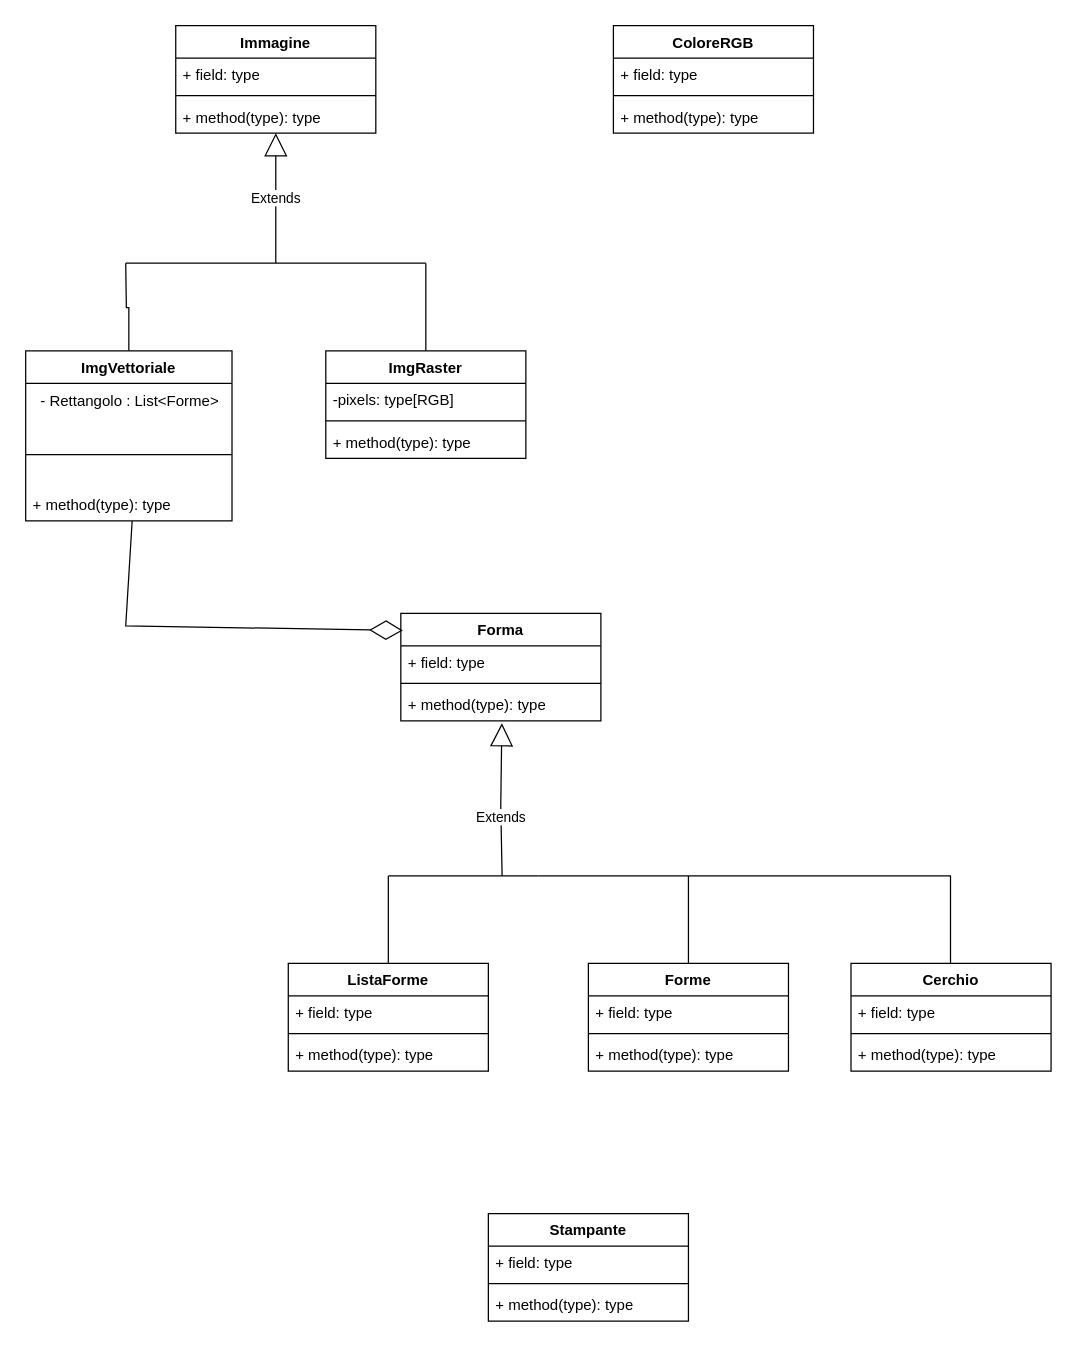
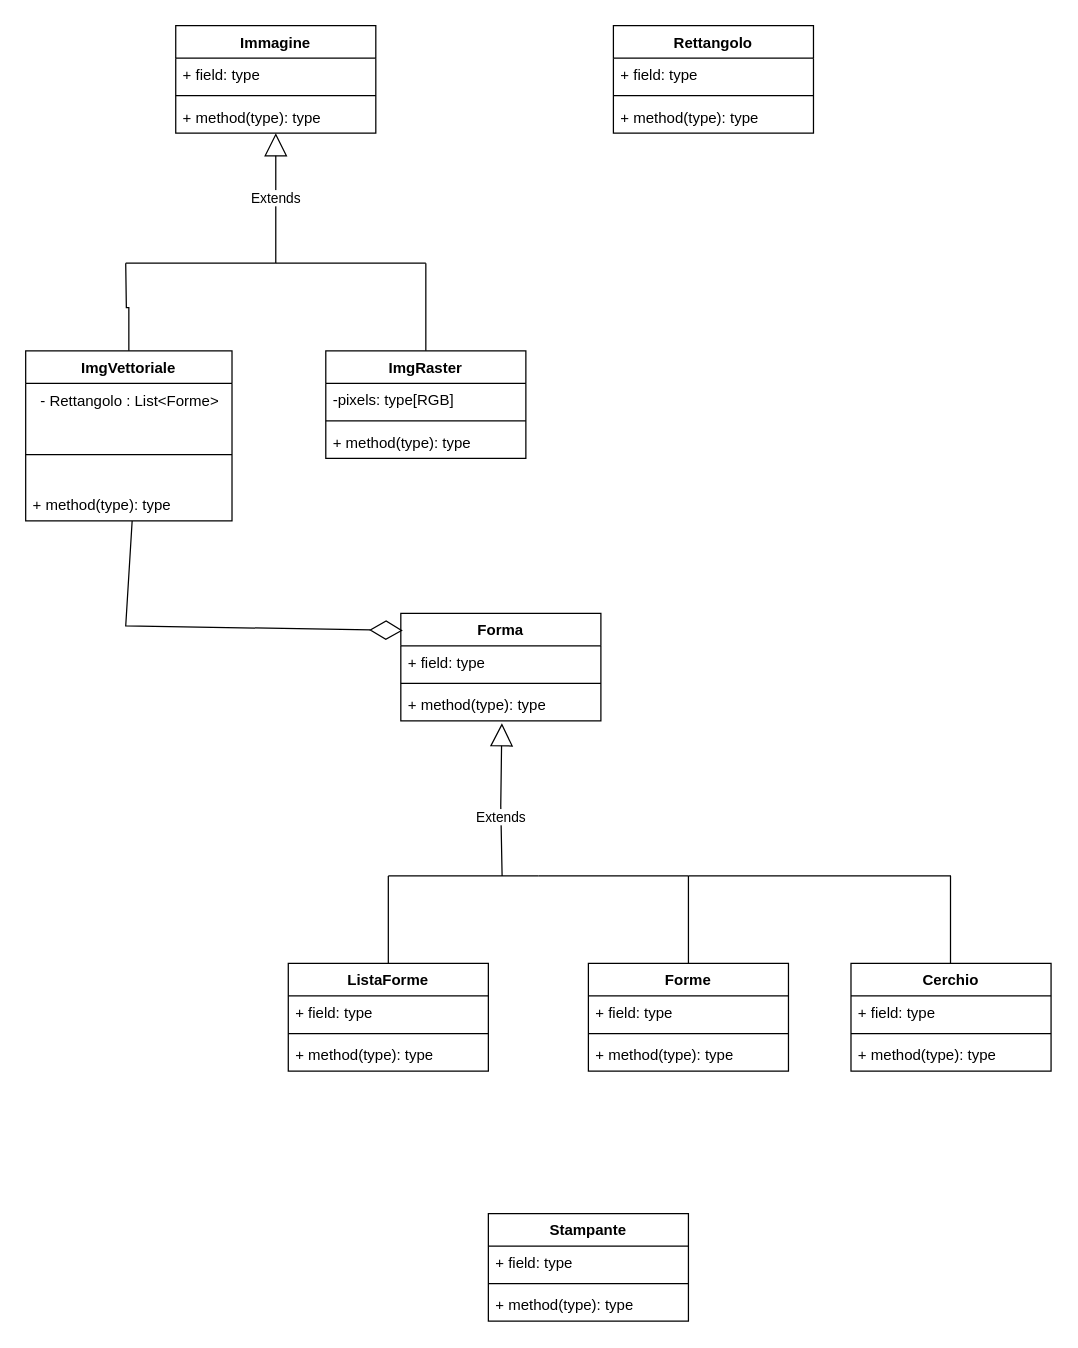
  <mxCell id="0" />
  <mxCell id="1" parent="0" />
  <mxCell id="2" value="Immagine" style="swimlane;fontStyle=1;align=center;verticalAlign=top;childLayout=stackLayout;horizontal=1;startSize=26;horizontalStack=0;resizeParent=1;resizeParentMax=0;resizeLast=0;collapsible=1;marginBottom=0;whiteSpace=wrap;html=1;" vertex="1" parent="1"><mxGeometry x="140" y="20" width="160" height="86" as="geometry" /></mxCell>
  <mxCell id="3" value="+ field: type" style="text;strokeColor=none;fillColor=none;align=left;verticalAlign=top;spacingLeft=4;spacingRight=4;overflow=hidden;rotatable=0;points=[[0,0.5],[1,0.5]];portConstraint=eastwest;whiteSpace=wrap;html=1;" vertex="1" parent="2"><mxGeometry y="26" width="160" height="26" as="geometry" /></mxCell>
  <mxCell id="4" value="" style="line;strokeWidth=1;fillColor=none;align=left;verticalAlign=middle;spacingTop=-1;spacingLeft=3;spacingRight=3;rotatable=0;labelPosition=right;points=[];portConstraint=eastwest;strokeColor=inherit;" vertex="1" parent="2"><mxGeometry y="52" width="160" height="8" as="geometry" /></mxCell>
  <mxCell id="5" value="+ method(type): type" style="text;strokeColor=none;fillColor=none;align=left;verticalAlign=top;spacingLeft=4;spacingRight=4;overflow=hidden;rotatable=0;points=[[0,0.5],[1,0.5]];portConstraint=eastwest;whiteSpace=wrap;html=1;" vertex="1" parent="2"><mxGeometry y="60" width="160" height="26" as="geometry" /></mxCell>
  <mxCell id="6" value="Extends" style="endArrow=block;endSize=16;endFill=0;html=1;rounded=0;entryX=0.5;entryY=1;entryDx=0;entryDy=0;" edge="1" parent="1" target="2"><mxGeometry width="160" relative="1" as="geometry"><mxPoint x="220" y="210" as="sourcePoint" /><mxPoint x="480" y="190" as="targetPoint" /></mxGeometry></mxCell>
  <mxCell id="7" value="ImgVettoriale" style="swimlane;fontStyle=1;align=center;verticalAlign=top;childLayout=stackLayout;horizontal=1;startSize=26;horizontalStack=0;resizeParent=1;resizeParentMax=0;resizeLast=0;collapsible=1;marginBottom=0;whiteSpace=wrap;html=1;" vertex="1" parent="1"><mxGeometry x="20" y="280" width="165" height="136" as="geometry"><mxRectangle x="40" y="350" width="110" height="30" as="alternateBounds" /></mxGeometry></mxCell>
  <mxCell id="8" value="- Rettangolo : List&amp;lt;Forme&amp;gt;" style="text;html=1;align=center;verticalAlign=middle;resizable=0;points=[];autosize=1;strokeColor=none;fillColor=none;" vertex="1" parent="7"><mxGeometry y="26" width="165" height="30" as="geometry" /></mxCell>
  <mxCell id="9" value="" style="line;strokeWidth=1;fillColor=none;align=left;verticalAlign=middle;spacingTop=-1;spacingLeft=3;spacingRight=3;rotatable=0;labelPosition=right;points=[];portConstraint=eastwest;strokeColor=inherit;" vertex="1" parent="7"><mxGeometry y="56" width="165" height="54" as="geometry" /></mxCell>
  <mxCell id="10" value="+ method(type): type" style="text;strokeColor=none;fillColor=none;align=left;verticalAlign=top;spacingLeft=4;spacingRight=4;overflow=hidden;rotatable=0;points=[[0,0.5],[1,0.5]];portConstraint=eastwest;whiteSpace=wrap;html=1;" vertex="1" parent="7"><mxGeometry y="110" width="165" height="26" as="geometry" /></mxCell>
  <mxCell id="11" value="ImgRaster" style="swimlane;fontStyle=1;align=center;verticalAlign=top;childLayout=stackLayout;horizontal=1;startSize=26;horizontalStack=0;resizeParent=1;resizeParentMax=0;resizeLast=0;collapsible=1;marginBottom=0;whiteSpace=wrap;html=1;strokeColor=#000000;" vertex="1" parent="1"><mxGeometry x="260" y="280" width="160" height="86" as="geometry" /></mxCell>
  <mxCell id="12" value="-pixels: type[RGB]" style="text;strokeColor=none;fillColor=none;align=left;verticalAlign=top;spacingLeft=4;spacingRight=4;overflow=hidden;rotatable=0;points=[[0,0.5],[1,0.5]];portConstraint=eastwest;whiteSpace=wrap;html=1;" vertex="1" parent="11"><mxGeometry y="26" width="160" height="26" as="geometry" /></mxCell>
  <mxCell id="13" value="" style="line;strokeWidth=1;fillColor=none;align=left;verticalAlign=middle;spacingTop=-1;spacingLeft=3;spacingRight=3;rotatable=0;labelPosition=right;points=[];portConstraint=eastwest;strokeColor=inherit;" vertex="1" parent="11"><mxGeometry y="52" width="160" height="8" as="geometry" /></mxCell>
  <mxCell id="14" value="+ method(type): type" style="text;strokeColor=none;fillColor=none;align=left;verticalAlign=top;spacingLeft=4;spacingRight=4;overflow=hidden;rotatable=0;points=[[0,0.5],[1,0.5]];portConstraint=eastwest;whiteSpace=wrap;html=1;" vertex="1" parent="11"><mxGeometry y="60" width="160" height="26" as="geometry" /></mxCell>
  <mxCell id="15" value="" style="endArrow=none;html=1;edgeStyle=orthogonalEdgeStyle;rounded=0;" edge="1" parent="1"><mxGeometry relative="1" as="geometry"><mxPoint x="220" y="210" as="sourcePoint" /><mxPoint x="340" y="210" as="targetPoint" /></mxGeometry></mxCell>
  <mxCell id="16" value="" style="endArrow=none;html=1;edgeStyle=orthogonalEdgeStyle;rounded=0;" edge="1" parent="1"><mxGeometry relative="1" as="geometry"><mxPoint x="100" y="210" as="sourcePoint" /><mxPoint x="220" y="210" as="targetPoint" /></mxGeometry></mxCell>
  <mxCell id="17" value="" style="endArrow=none;html=1;edgeStyle=orthogonalEdgeStyle;rounded=0;exitX=0.5;exitY=0;exitDx=0;exitDy=0;" edge="1" parent="1" source="11"><mxGeometry relative="1" as="geometry"><mxPoint x="240" y="230" as="sourcePoint" /><mxPoint x="340" y="210" as="targetPoint" /></mxGeometry></mxCell>
  <mxCell id="18" value="" style="endArrow=none;html=1;edgeStyle=orthogonalEdgeStyle;rounded=0;exitX=0.5;exitY=0;exitDx=0;exitDy=0;" edge="1" parent="1" source="7"><mxGeometry relative="1" as="geometry"><mxPoint x="220" y="290" as="sourcePoint" /><mxPoint x="100" y="210" as="targetPoint" /></mxGeometry></mxCell>
  <mxCell id="19" value="&lt;div&gt;Forma&lt;/div&gt;&lt;div&gt;&lt;br&gt;&lt;/div&gt;" style="swimlane;fontStyle=1;align=center;verticalAlign=top;childLayout=stackLayout;horizontal=1;startSize=26;horizontalStack=0;resizeParent=1;resizeParentMax=0;resizeLast=0;collapsible=1;marginBottom=0;whiteSpace=wrap;html=1;" vertex="1" parent="1"><mxGeometry x="320" y="490" width="160" height="86" as="geometry" /></mxCell>
  <mxCell id="20" value="+ field: type" style="text;strokeColor=none;fillColor=none;align=left;verticalAlign=top;spacingLeft=4;spacingRight=4;overflow=hidden;rotatable=0;points=[[0,0.5],[1,0.5]];portConstraint=eastwest;whiteSpace=wrap;html=1;" vertex="1" parent="19"><mxGeometry y="26" width="160" height="26" as="geometry" /></mxCell>
  <mxCell id="21" value="" style="line;strokeWidth=1;fillColor=none;align=left;verticalAlign=middle;spacingTop=-1;spacingLeft=3;spacingRight=3;rotatable=0;labelPosition=right;points=[];portConstraint=eastwest;strokeColor=inherit;" vertex="1" parent="19"><mxGeometry y="52" width="160" height="8" as="geometry" /></mxCell>
  <mxCell id="22" value="+ method(type): type" style="text;strokeColor=none;fillColor=none;align=left;verticalAlign=top;spacingLeft=4;spacingRight=4;overflow=hidden;rotatable=0;points=[[0,0.5],[1,0.5]];portConstraint=eastwest;whiteSpace=wrap;html=1;" vertex="1" parent="19"><mxGeometry y="60" width="160" height="26" as="geometry" /></mxCell>
  <mxCell id="23" value="Extends" style="endArrow=block;endSize=16;endFill=0;html=1;rounded=0;entryX=0.505;entryY=1.071;entryDx=0;entryDy=0;entryPerimeter=0;" edge="1" parent="1" target="22"><mxGeometry x="-0.231" width="160" relative="1" as="geometry"><mxPoint x="401" y="700" as="sourcePoint" /><mxPoint x="400" y="620" as="targetPoint" /><Array as="points"><mxPoint x="399.92" y="644" /></Array><mxPoint as="offset" /></mxGeometry></mxCell>
  <mxCell id="24" value="ListaForme" style="swimlane;fontStyle=1;align=center;verticalAlign=top;childLayout=stackLayout;horizontal=1;startSize=26;horizontalStack=0;resizeParent=1;resizeParentMax=0;resizeLast=0;collapsible=1;marginBottom=0;whiteSpace=wrap;html=1;" vertex="1" parent="1"><mxGeometry x="230" y="770" width="160" height="86" as="geometry" /></mxCell>
  <mxCell id="25" value="+ field: type" style="text;strokeColor=none;fillColor=none;align=left;verticalAlign=top;spacingLeft=4;spacingRight=4;overflow=hidden;rotatable=0;points=[[0,0.5],[1,0.5]];portConstraint=eastwest;whiteSpace=wrap;html=1;" vertex="1" parent="24"><mxGeometry y="26" width="160" height="26" as="geometry" /></mxCell>
  <mxCell id="26" value="" style="line;strokeWidth=1;fillColor=none;align=left;verticalAlign=middle;spacingTop=-1;spacingLeft=3;spacingRight=3;rotatable=0;labelPosition=right;points=[];portConstraint=eastwest;strokeColor=inherit;" vertex="1" parent="24"><mxGeometry y="52" width="160" height="8" as="geometry" /></mxCell>
  <mxCell id="27" value="+ method(type): type" style="text;strokeColor=none;fillColor=none;align=left;verticalAlign=top;spacingLeft=4;spacingRight=4;overflow=hidden;rotatable=0;points=[[0,0.5],[1,0.5]];portConstraint=eastwest;whiteSpace=wrap;html=1;" vertex="1" parent="24"><mxGeometry y="60" width="160" height="26" as="geometry" /></mxCell>
  <mxCell id="28" value="&lt;div&gt;Forme&lt;/div&gt;&lt;div&gt;&lt;br&gt;&lt;/div&gt;" style="swimlane;fontStyle=1;align=center;verticalAlign=top;childLayout=stackLayout;horizontal=1;startSize=26;horizontalStack=0;resizeParent=1;resizeParentMax=0;resizeLast=0;collapsible=1;marginBottom=0;whiteSpace=wrap;html=1;strokeColor=#000000;" vertex="1" parent="1"><mxGeometry x="470" y="770" width="160" height="86" as="geometry" /></mxCell>
  <mxCell id="29" value="+ field: type" style="text;strokeColor=none;fillColor=none;align=left;verticalAlign=top;spacingLeft=4;spacingRight=4;overflow=hidden;rotatable=0;points=[[0,0.5],[1,0.5]];portConstraint=eastwest;whiteSpace=wrap;html=1;" vertex="1" parent="28"><mxGeometry y="26" width="160" height="26" as="geometry" /></mxCell>
  <mxCell id="30" value="" style="line;strokeWidth=1;fillColor=none;align=left;verticalAlign=middle;spacingTop=-1;spacingLeft=3;spacingRight=3;rotatable=0;labelPosition=right;points=[];portConstraint=eastwest;strokeColor=inherit;" vertex="1" parent="28"><mxGeometry y="52" width="160" height="8" as="geometry" /></mxCell>
  <mxCell id="31" value="+ method(type): type" style="text;strokeColor=none;fillColor=none;align=left;verticalAlign=top;spacingLeft=4;spacingRight=4;overflow=hidden;rotatable=0;points=[[0,0.5],[1,0.5]];portConstraint=eastwest;whiteSpace=wrap;html=1;" vertex="1" parent="28"><mxGeometry y="60" width="160" height="26" as="geometry" /></mxCell>
  <mxCell id="32" value="" style="endArrow=none;html=1;edgeStyle=orthogonalEdgeStyle;rounded=0;" edge="1" parent="1"><mxGeometry relative="1" as="geometry"><mxPoint x="430" y="700" as="sourcePoint" /><mxPoint x="550" y="700" as="targetPoint" /></mxGeometry></mxCell>
  <mxCell id="33" value="" style="endArrow=none;html=1;edgeStyle=orthogonalEdgeStyle;rounded=0;" edge="1" parent="1"><mxGeometry relative="1" as="geometry"><mxPoint x="310" y="700" as="sourcePoint" /><mxPoint x="430" y="700" as="targetPoint" /></mxGeometry></mxCell>
  <mxCell id="34" value="" style="endArrow=none;html=1;edgeStyle=orthogonalEdgeStyle;rounded=0;exitX=0.5;exitY=0;exitDx=0;exitDy=0;" edge="1" parent="1" source="28"><mxGeometry relative="1" as="geometry"><mxPoint x="450" y="720" as="sourcePoint" /><mxPoint x="550" y="700" as="targetPoint" /></mxGeometry></mxCell>
  <mxCell id="35" value="" style="endArrow=none;html=1;edgeStyle=orthogonalEdgeStyle;rounded=0;exitX=0.5;exitY=0;exitDx=0;exitDy=0;" edge="1" parent="1" source="24"><mxGeometry relative="1" as="geometry"><mxPoint x="430" y="780" as="sourcePoint" /><mxPoint x="310" y="700" as="targetPoint" /></mxGeometry></mxCell>
  <mxCell id="36" value="&lt;div&gt;Cerchio&lt;/div&gt;&lt;div&gt;&lt;br&gt;&lt;/div&gt;" style="swimlane;fontStyle=1;align=center;verticalAlign=top;childLayout=stackLayout;horizontal=1;startSize=26;horizontalStack=0;resizeParent=1;resizeParentMax=0;resizeLast=0;collapsible=1;marginBottom=0;whiteSpace=wrap;html=1;strokeColor=#000000;" vertex="1" parent="1"><mxGeometry x="680" y="770" width="160" height="86" as="geometry" /></mxCell>
  <mxCell id="37" value="+ field: type" style="text;strokeColor=none;fillColor=none;align=left;verticalAlign=top;spacingLeft=4;spacingRight=4;overflow=hidden;rotatable=0;points=[[0,0.5],[1,0.5]];portConstraint=eastwest;whiteSpace=wrap;html=1;" vertex="1" parent="36"><mxGeometry y="26" width="160" height="26" as="geometry" /></mxCell>
  <mxCell id="38" value="" style="line;strokeWidth=1;fillColor=none;align=left;verticalAlign=middle;spacingTop=-1;spacingLeft=3;spacingRight=3;rotatable=0;labelPosition=right;points=[];portConstraint=eastwest;strokeColor=inherit;" vertex="1" parent="36"><mxGeometry y="52" width="160" height="8" as="geometry" /></mxCell>
  <mxCell id="39" value="+ method(type): type" style="text;strokeColor=none;fillColor=none;align=left;verticalAlign=top;spacingLeft=4;spacingRight=4;overflow=hidden;rotatable=0;points=[[0,0.5],[1,0.5]];portConstraint=eastwest;whiteSpace=wrap;html=1;" vertex="1" parent="36"><mxGeometry y="60" width="160" height="26" as="geometry" /></mxCell>
  <mxCell id="40" value="" style="endArrow=none;html=1;edgeStyle=orthogonalEdgeStyle;rounded=0;exitX=0.5;exitY=0;exitDx=0;exitDy=0;" edge="1" parent="1"><mxGeometry relative="1" as="geometry"><mxPoint x="759.58" y="770" as="sourcePoint" /><mxPoint x="759.58" y="700" as="targetPoint" /></mxGeometry></mxCell>
  <mxCell id="41" value="" style="endArrow=none;html=1;edgeStyle=orthogonalEdgeStyle;rounded=0;" edge="1" parent="1"><mxGeometry relative="1" as="geometry"><mxPoint x="550" y="700" as="sourcePoint" /><mxPoint x="760" y="700" as="targetPoint" /></mxGeometry></mxCell>
  <mxCell id="42" value="" style="endArrow=diamondThin;endFill=0;endSize=24;html=1;rounded=0;exitX=0.516;exitY=1.006;exitDx=0;exitDy=0;exitPerimeter=0;entryX=0.01;entryY=0.159;entryDx=0;entryDy=0;entryPerimeter=0;" edge="1" parent="1" source="10" target="19"><mxGeometry width="160" relative="1" as="geometry"><mxPoint x="100" y="366" as="sourcePoint" /><mxPoint x="239.2" y="574.28" as="targetPoint" /><Array as="points"><mxPoint x="100" y="500" /></Array></mxGeometry></mxCell>
- <mxCell id="43" value="&lt;div&gt;ColoreRGB&lt;/div&gt;&lt;div&gt;&lt;br&gt;&lt;/div&gt;" style="swimlane;fontStyle=1;align=center;verticalAlign=top;childLayout=stackLayout;horizontal=1;startSize=26;horizontalStack=0;resizeParent=1;resizeParentMax=0;resizeLast=0;collapsible=1;marginBottom=0;whiteSpace=wrap;html=1;" vertex="1" parent="1"><mxGeometry x="490" y="20" width="160" height="86" as="geometry" /></mxCell>
+ <mxCell id="43" value="&lt;div&gt;Rettangolo&lt;/div&gt;&lt;div&gt;&lt;br&gt;&lt;/div&gt;" style="swimlane;fontStyle=1;align=center;verticalAlign=top;childLayout=stackLayout;horizontal=1;startSize=26;horizontalStack=0;resizeParent=1;resizeParentMax=0;resizeLast=0;collapsible=1;marginBottom=0;whiteSpace=wrap;html=1;" vertex="1" parent="1"><mxGeometry x="490" y="20" width="160" height="86" as="geometry" /></mxCell>
  <mxCell id="44" value="+ field: type" style="text;strokeColor=none;fillColor=none;align=left;verticalAlign=top;spacingLeft=4;spacingRight=4;overflow=hidden;rotatable=0;points=[[0,0.5],[1,0.5]];portConstraint=eastwest;whiteSpace=wrap;html=1;" vertex="1" parent="43"><mxGeometry y="26" width="160" height="26" as="geometry" /></mxCell>
  <mxCell id="45" value="" style="line;strokeWidth=1;fillColor=none;align=left;verticalAlign=middle;spacingTop=-1;spacingLeft=3;spacingRight=3;rotatable=0;labelPosition=right;points=[];portConstraint=eastwest;strokeColor=inherit;" vertex="1" parent="43"><mxGeometry y="52" width="160" height="8" as="geometry" /></mxCell>
  <mxCell id="46" value="+ method(type): type" style="text;strokeColor=none;fillColor=none;align=left;verticalAlign=top;spacingLeft=4;spacingRight=4;overflow=hidden;rotatable=0;points=[[0,0.5],[1,0.5]];portConstraint=eastwest;whiteSpace=wrap;html=1;" vertex="1" parent="43"><mxGeometry y="60" width="160" height="26" as="geometry" /></mxCell>
  <mxCell id="47" value="Stampante" style="swimlane;fontStyle=1;align=center;verticalAlign=top;childLayout=stackLayout;horizontal=1;startSize=26;horizontalStack=0;resizeParent=1;resizeParentMax=0;resizeLast=0;collapsible=1;marginBottom=0;whiteSpace=wrap;html=1;" vertex="1" parent="1"><mxGeometry x="390" y="970" width="160" height="86" as="geometry" /></mxCell>
  <mxCell id="48" value="+ field: type" style="text;strokeColor=none;fillColor=none;align=left;verticalAlign=top;spacingLeft=4;spacingRight=4;overflow=hidden;rotatable=0;points=[[0,0.5],[1,0.5]];portConstraint=eastwest;whiteSpace=wrap;html=1;" vertex="1" parent="47"><mxGeometry y="26" width="160" height="26" as="geometry" /></mxCell>
  <mxCell id="49" value="" style="line;strokeWidth=1;fillColor=none;align=left;verticalAlign=middle;spacingTop=-1;spacingLeft=3;spacingRight=3;rotatable=0;labelPosition=right;points=[];portConstraint=eastwest;strokeColor=inherit;" vertex="1" parent="47"><mxGeometry y="52" width="160" height="8" as="geometry" /></mxCell>
  <mxCell id="50" value="+ method(type): type" style="text;strokeColor=none;fillColor=none;align=left;verticalAlign=top;spacingLeft=4;spacingRight=4;overflow=hidden;rotatable=0;points=[[0,0.5],[1,0.5]];portConstraint=eastwest;whiteSpace=wrap;html=1;" vertex="1" parent="47"><mxGeometry y="60" width="160" height="26" as="geometry" /></mxCell>
